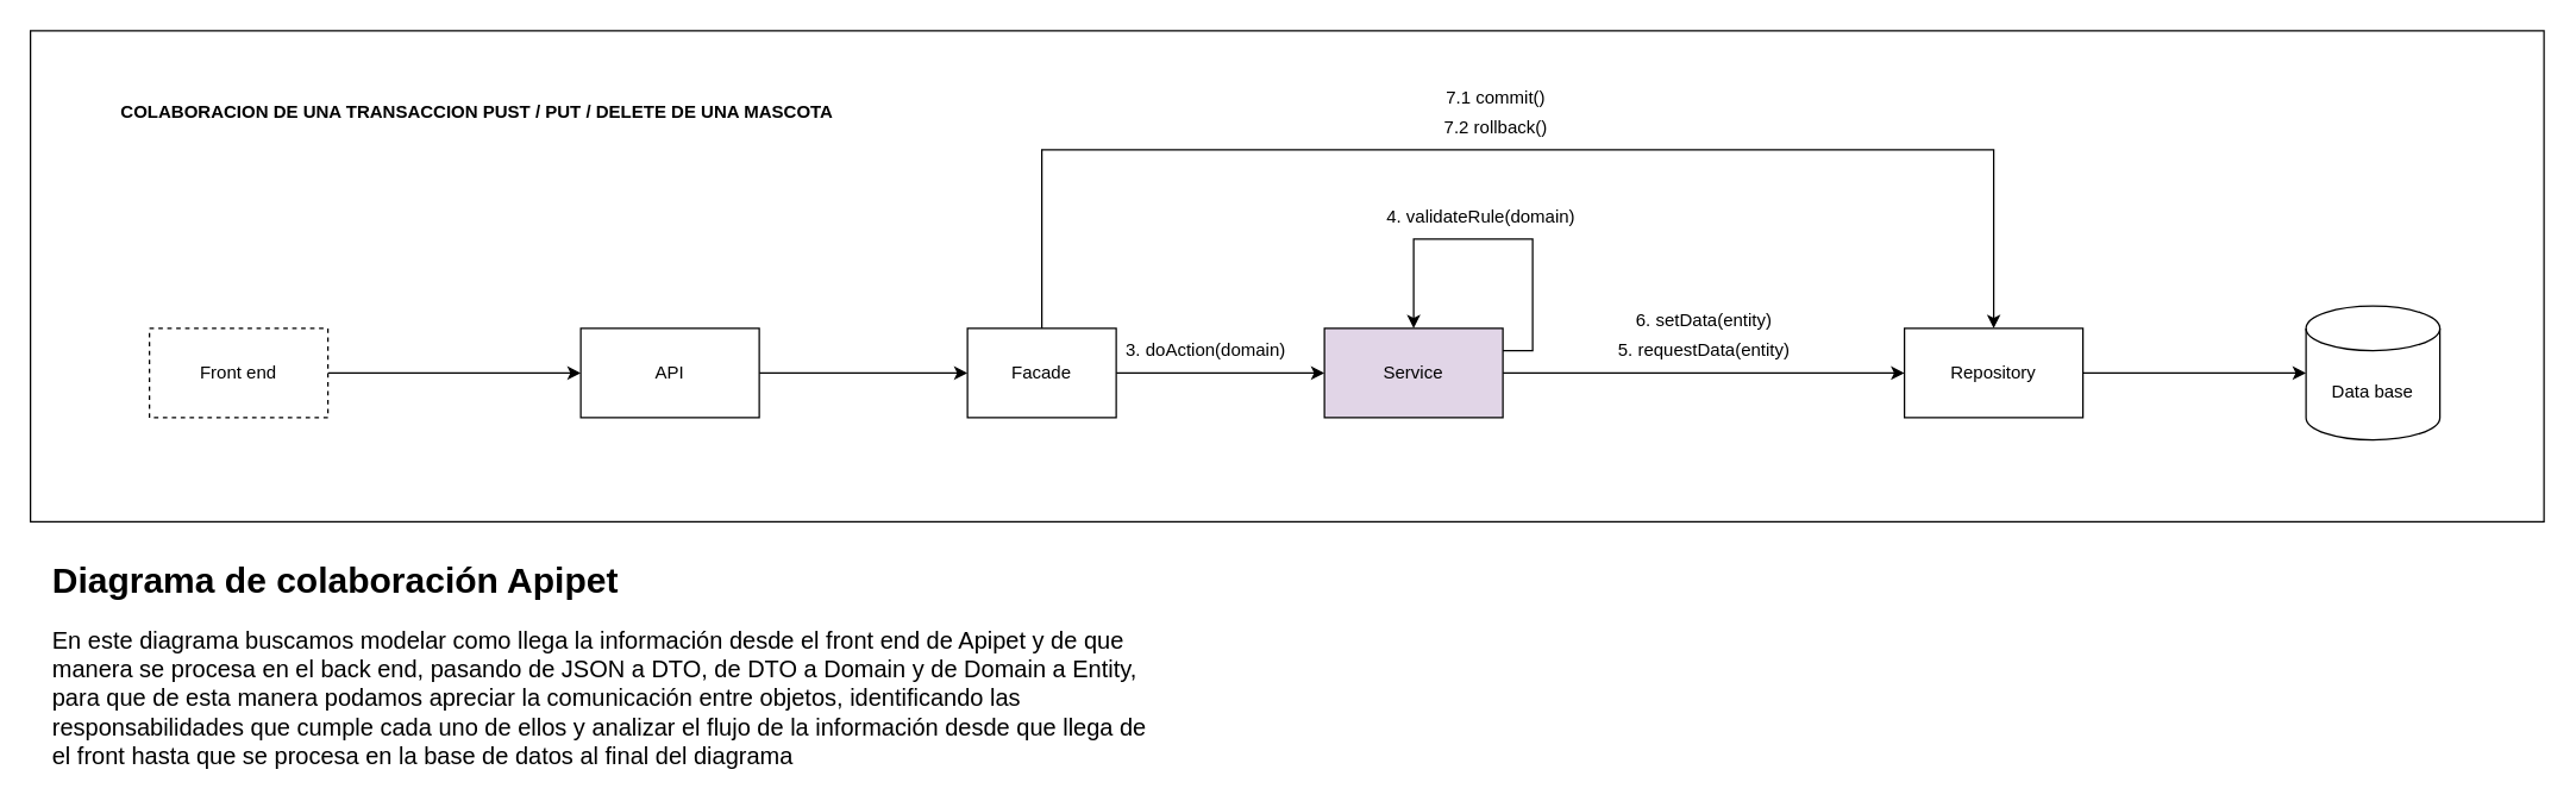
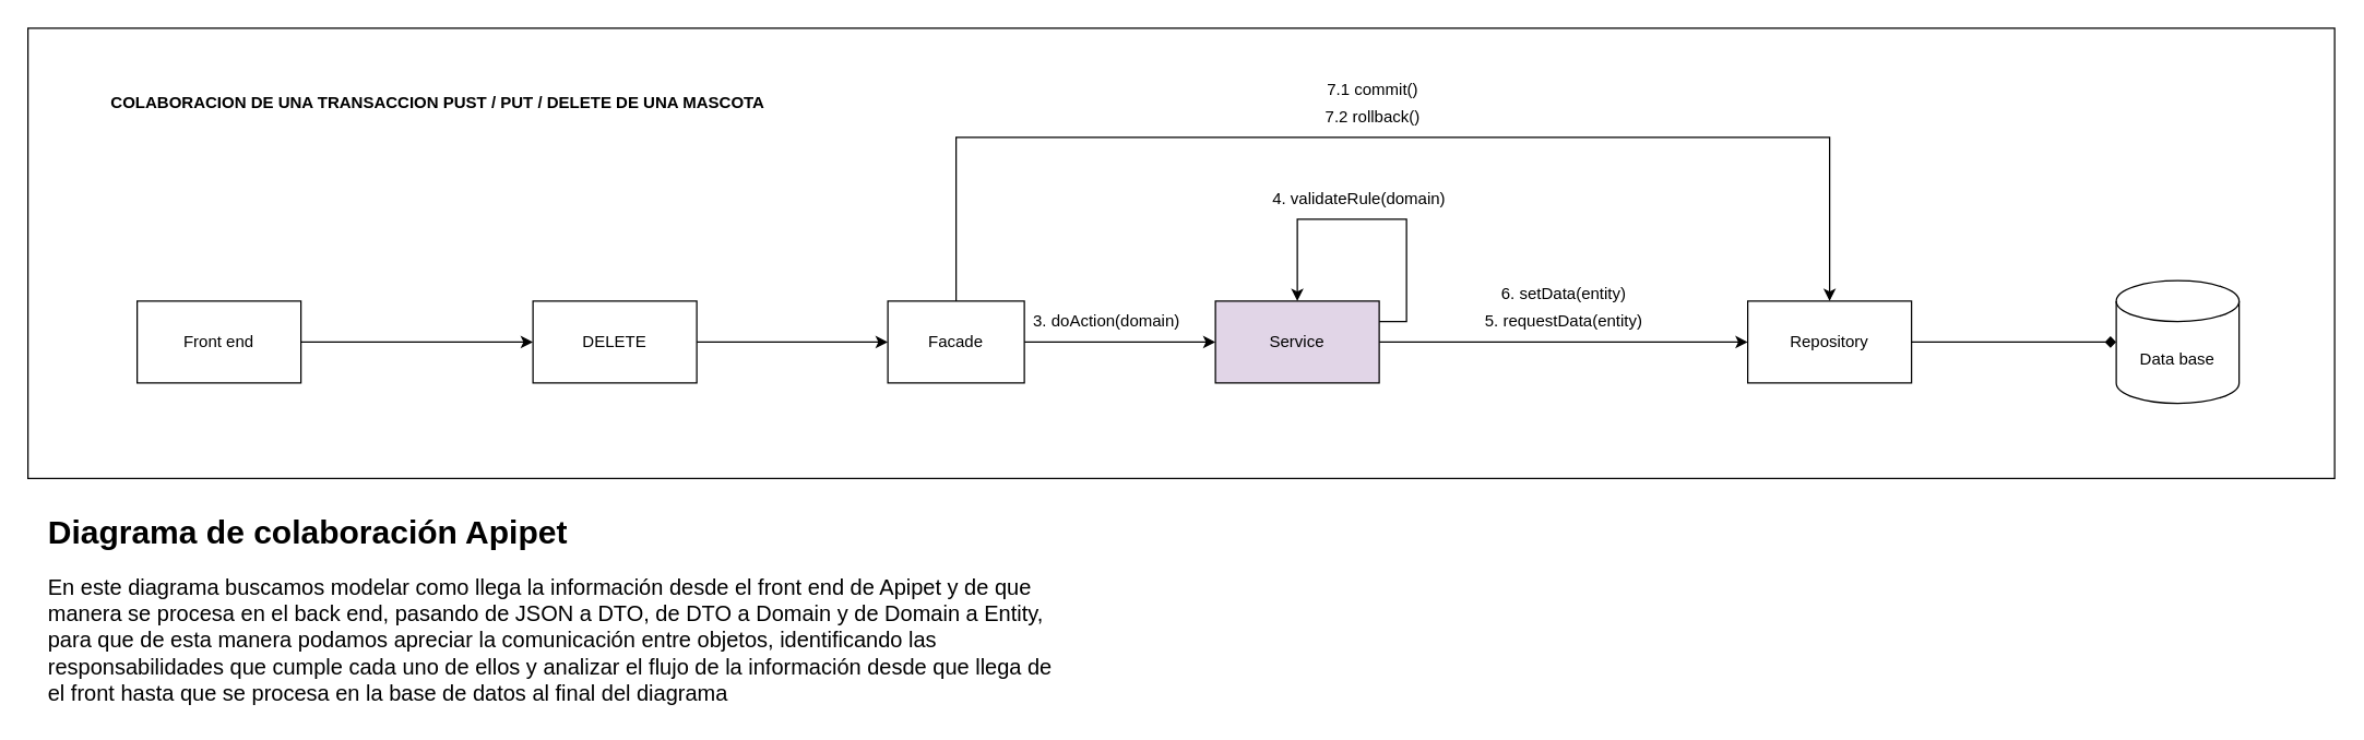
  <mxCell id="0" />
  <mxCell id="1" parent="0" />
  <mxCell id="2" style="edgeStyle=orthogonalEdgeStyle;rounded=0;orthogonalLoop=1;jettySize=auto;html=1;exitX=1;exitY=0.5;exitDx=0;exitDy=0;" edge="1" parent="1" source="3" target="5"><mxGeometry relative="1" as="geometry" /></mxCell>
- <mxCell id="3" value="Front end" style="rounded=0;whiteSpace=wrap;html=1;dashed=1;" vertex="1" parent="1"><mxGeometry x="100" y="220" width="120" height="60" as="geometry" /></mxCell>
+ <mxCell id="3" value="Front end" style="rounded=0;whiteSpace=wrap;html=1;" vertex="1" parent="1"><mxGeometry x="100" y="220" width="120" height="60" as="geometry" /></mxCell>
  <mxCell id="4" style="edgeStyle=orthogonalEdgeStyle;rounded=0;orthogonalLoop=1;jettySize=auto;html=1;exitX=1;exitY=0.5;exitDx=0;exitDy=0;" edge="1" parent="1" source="5" target="8"><mxGeometry relative="1" as="geometry" /></mxCell>
- <mxCell id="5" value="API" style="rounded=0;whiteSpace=wrap;html=1;" vertex="1" parent="1"><mxGeometry x="390" y="220" width="120" height="60" as="geometry" /></mxCell>
+ <mxCell id="5" value="DELETE" style="rounded=0;whiteSpace=wrap;html=1;" vertex="1" parent="1"><mxGeometry x="390" y="220" width="120" height="60" as="geometry" /></mxCell>
  <mxCell id="6" style="edgeStyle=orthogonalEdgeStyle;rounded=0;orthogonalLoop=1;jettySize=auto;html=1;exitX=1;exitY=0.5;exitDx=0;exitDy=0;entryX=0;entryY=0.5;entryDx=0;entryDy=0;" edge="1" parent="1" source="8" target="10"><mxGeometry relative="1" as="geometry" /></mxCell>
  <mxCell id="7" style="edgeStyle=orthogonalEdgeStyle;rounded=0;orthogonalLoop=1;jettySize=auto;html=1;exitX=0.5;exitY=0;exitDx=0;exitDy=0;entryX=0.5;entryY=0;entryDx=0;entryDy=0;" edge="1" parent="1" source="8" target="12"><mxGeometry relative="1" as="geometry"><Array as="points"><mxPoint x="700" y="100" /><mxPoint x="1340" y="100" /></Array></mxGeometry></mxCell>
  <mxCell id="8" value="Facade" style="rounded=0;whiteSpace=wrap;html=1;" vertex="1" parent="1"><mxGeometry x="650" y="220" width="100" height="60" as="geometry" /></mxCell>
  <mxCell id="9" style="edgeStyle=orthogonalEdgeStyle;rounded=0;orthogonalLoop=1;jettySize=auto;html=1;exitX=1;exitY=0.5;exitDx=0;exitDy=0;entryX=0;entryY=0.5;entryDx=0;entryDy=0;" edge="1" parent="1" source="10" target="12"><mxGeometry relative="1" as="geometry" /></mxCell>
  <mxCell id="10" value="Service" style="rounded=0;whiteSpace=wrap;html=1;fillColor=#e1d5e7;" vertex="1" parent="1"><mxGeometry x="890" y="220" width="120" height="60" as="geometry" /></mxCell>
- <mxCell id="11" style="edgeStyle=orthogonalEdgeStyle;rounded=0;orthogonalLoop=1;jettySize=auto;html=1;entryX=0;entryY=0.5;entryDx=0;entryDy=0;entryPerimeter=0;" edge="1" parent="1" source="12" target="21"><mxGeometry relative="1" as="geometry" /></mxCell>
+ <mxCell id="11" style="edgeStyle=orthogonalEdgeStyle;rounded=0;orthogonalLoop=1;jettySize=auto;html=1;entryX=0;entryY=0.5;entryDx=0;entryDy=0;entryPerimeter=0;endArrow=diamond;" edge="1" parent="1" source="12" target="21"><mxGeometry relative="1" as="geometry" /></mxCell>
  <mxCell id="12" value="Repository" style="rounded=0;whiteSpace=wrap;html=1;" vertex="1" parent="1"><mxGeometry x="1280" y="220" width="120" height="60" as="geometry" /></mxCell>
  <mxCell id="13" value="3. doAction(domain)" style="text;html=1;align=center;verticalAlign=middle;resizable=0;points=[];autosize=1;strokeColor=none;fillColor=none;" vertex="1" parent="1"><mxGeometry x="745" y="220" width="130" height="30" as="geometry" /></mxCell>
  <mxCell id="14" style="edgeStyle=orthogonalEdgeStyle;rounded=0;orthogonalLoop=1;jettySize=auto;html=1;exitX=1;exitY=0.25;exitDx=0;exitDy=0;entryX=0.5;entryY=0;entryDx=0;entryDy=0;" edge="1" parent="1" source="10" target="10"><mxGeometry relative="1" as="geometry"><Array as="points"><mxPoint x="1030" y="235" /><mxPoint x="1030" y="160" /><mxPoint x="950" y="160" /></Array></mxGeometry></mxCell>
  <mxCell id="15" value="4. validateRule(domain)" style="text;html=1;align=center;verticalAlign=middle;resizable=0;points=[];autosize=1;strokeColor=none;fillColor=none;" vertex="1" parent="1"><mxGeometry x="920" y="130" width="150" height="30" as="geometry" /></mxCell>
  <mxCell id="16" value="5. requestData(entity)" style="text;html=1;align=center;verticalAlign=middle;resizable=0;points=[];autosize=1;strokeColor=none;fillColor=none;" vertex="1" parent="1"><mxGeometry x="1075" y="220" width="140" height="30" as="geometry" /></mxCell>
  <mxCell id="17" value="6. setData(entity)" style="text;html=1;align=center;verticalAlign=middle;resizable=0;points=[];autosize=1;strokeColor=none;fillColor=none;" vertex="1" parent="1"><mxGeometry x="1090" y="200" width="110" height="30" as="geometry" /></mxCell>
  <mxCell id="18" value="7.1 commit()" style="text;html=1;align=center;verticalAlign=middle;resizable=0;points=[];autosize=1;strokeColor=none;fillColor=none;" vertex="1" parent="1"><mxGeometry x="960" y="50" width="90" height="30" as="geometry" /></mxCell>
  <mxCell id="19" value="7.2 rollback()" style="text;html=1;align=center;verticalAlign=middle;resizable=0;points=[];autosize=1;strokeColor=none;fillColor=none;" vertex="1" parent="1"><mxGeometry x="960" y="70" width="90" height="30" as="geometry" /></mxCell>
  <mxCell id="20" value="&lt;b&gt;COLABORACION DE UNA TRANSACCION PUST / PUT / DELETE DE UNA MASCOTA&lt;/b&gt;" style="text;html=1;align=center;verticalAlign=middle;resizable=0;points=[];autosize=1;strokeColor=none;fillColor=none;" vertex="1" parent="1"><mxGeometry x="70" y="60" width="500" height="30" as="geometry" /></mxCell>
  <mxCell id="21" value="Data base" style="shape=cylinder3;whiteSpace=wrap;html=1;boundedLbl=1;backgroundOutline=1;size=15;" vertex="1" parent="1"><mxGeometry x="1550" y="205" width="90" height="90" as="geometry" /></mxCell>
  <mxCell id="22" value="" style="rounded=0;whiteSpace=wrap;html=1;fillColor=none;" vertex="1" parent="1"><mxGeometry x="20" y="20" width="1690" height="330" as="geometry" /></mxCell>
  <mxCell id="23" value="&lt;h1&gt;Diagrama de colaboración Apipet&lt;/h1&gt;&lt;p style=&quot;font-size: 16px;&quot;&gt;En este diagrama buscamos modelar como llega la información desde el front end de Apipet y de que manera se procesa en el back end, pasando de JSON a DTO, de DTO a Domain y de Domain a Entity, para que de esta manera podamos apreciar la comunicación entre objetos, identificando las responsabilidades que cumple cada uno de ellos y analizar el flujo de la información desde que llega de el front hasta que se procesa en la base de datos al final del diagrama&amp;nbsp;&lt;/p&gt;" style="text;html=1;strokeColor=none;fillColor=none;spacing=5;spacingTop=-20;whiteSpace=wrap;overflow=hidden;rounded=0;" vertex="1" parent="1"><mxGeometry x="30" y="370" width="750" height="150" as="geometry" /></mxCell>
